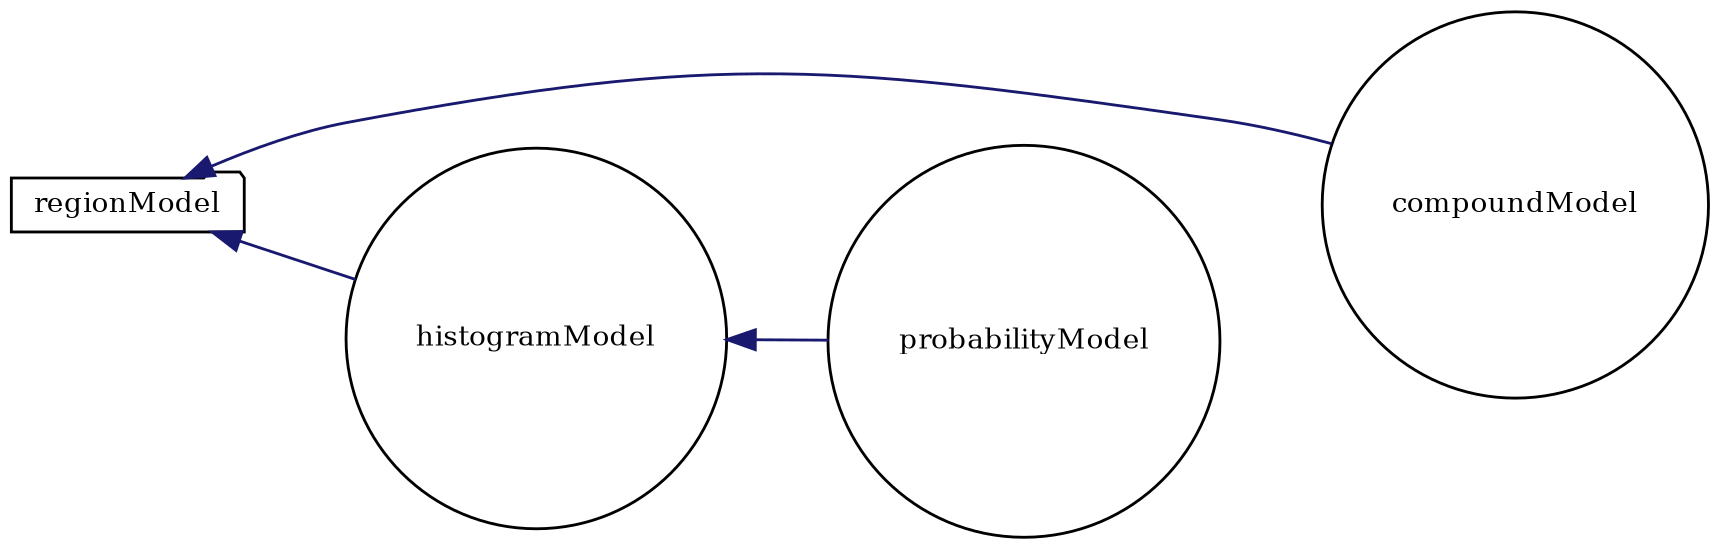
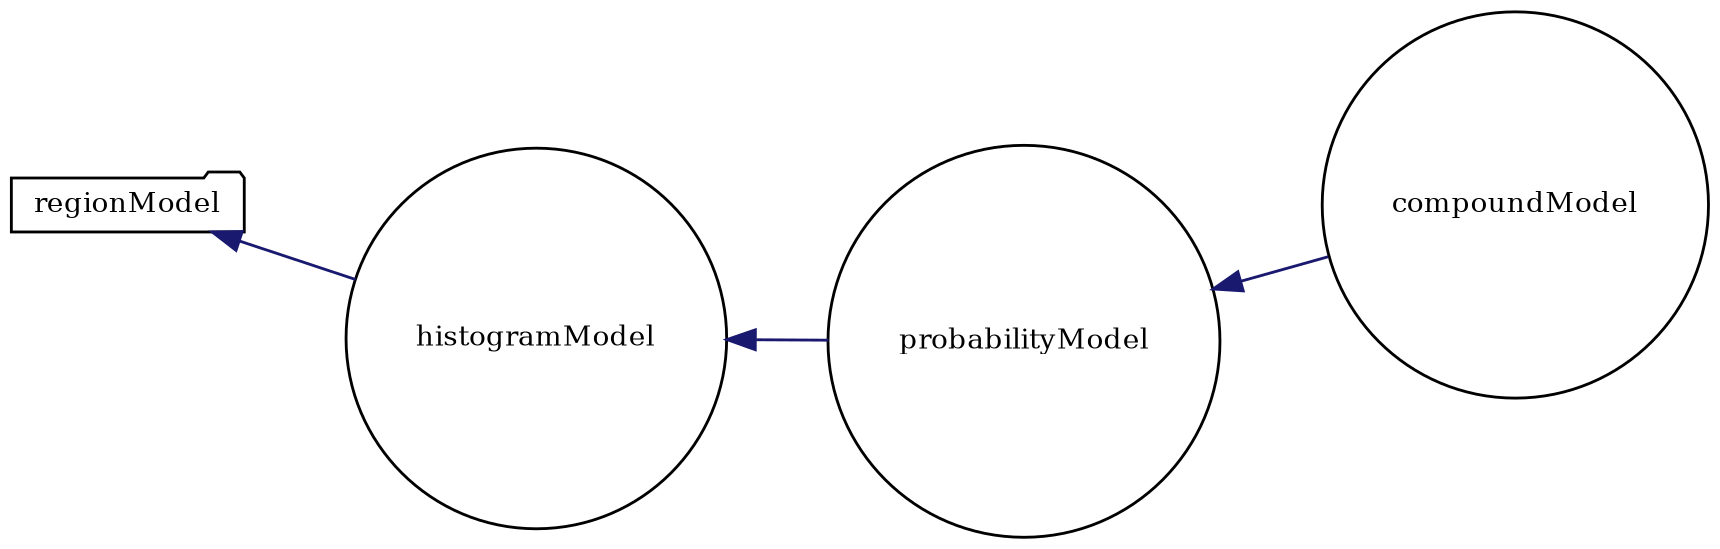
  digraph {
    fontname="DejaVu Serif"
    rankdir=LR
    node [color=black fillcolor=white fontname="DejaVu Serif" fontsize=10 shape=circle style=filled]
    edge [color=midnightblue dir=back fontname="DejaVu Serif" fontsize=10 labelfontname=Helvetica labelfontsize=10 style=solid]
    n1 [height=0.2 label=regionModel shape=folder width=0.4]
    n2 [height=0.2 label=compoundModel width=0.4]
    n3 [height=0.2 label=histogramModel width=0.4]
    n4 [height=0.2 label=probabilityModel width=0.4]
-   n1 -> n2
+   n4 -> n2
    n1 -> n3
    n3 -> n4
  }
